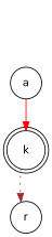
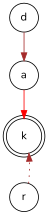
  digraph {
    fontname=Nunito
    node [color=black fontname=Nunito shape=circle]
    edge [color=brown fontname=Nunito style=solid]
    k [shape=doublecircle]
+   d
    a
    r
+   d -> a
    a -> k [color=red]
-   k -> r [style=dotted]
+   r -> k [style=dotted]
  }
